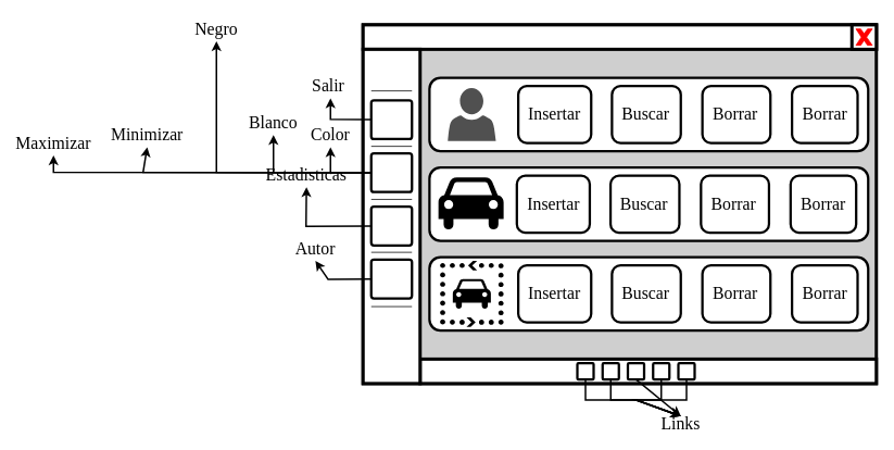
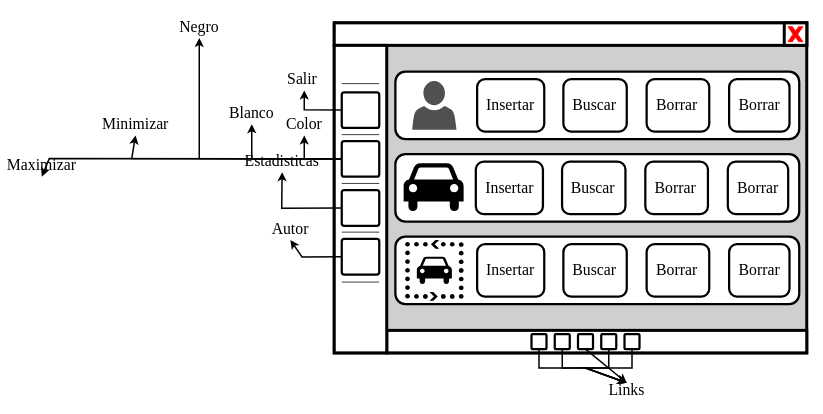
  <mxCell id="0" />
  <mxCell id="1" parent="0" />
  <mxCell id="2" value="" style="rounded=0;whiteSpace=wrap;html=1;strokeWidth=4;strokeColor=#000000;fillColor=#CFCFCF;" parent="1" vertex="1"><mxGeometry x="445" y="30" width="630" height="440" as="geometry" /></mxCell>
  <mxCell id="3" value="" style="rounded=1;whiteSpace=wrap;html=1;strokeWidth=3;" parent="1" vertex="1"><mxGeometry x="526.5" y="315" width="538.5" height="90" as="geometry" /></mxCell>
  <mxCell id="4" value="" style="shape=mxgraph.signs.travel.driving_tour;html=1;pointerEvents=1;fillColor=#000000;strokeColor=none;verticalLabelPosition=bottom;verticalAlign=top;align=center;sketch=0;" parent="1" vertex="1"><mxGeometry x="539.5" y="319.5" width="78" height="81" as="geometry" /></mxCell>
  <mxCell id="5" value="" style="rounded=0;whiteSpace=wrap;html=1;strokeWidth=4;" parent="1" vertex="1"><mxGeometry x="445" y="30" width="630" height="30" as="geometry" /></mxCell>
  <mxCell id="6" value="" style="rounded=0;whiteSpace=wrap;html=1;strokeWidth=4;" parent="1" vertex="1"><mxGeometry x="1045" y="30" width="30" height="30" as="geometry" /></mxCell>
  <mxCell id="7" value="" style="verticalLabelPosition=bottom;verticalAlign=top;html=1;shape=mxgraph.basic.x;strokeColor=#FF0000;fillColor=#FF0000;" parent="1" vertex="1"><mxGeometry x="1050" y="35" width="20" height="20" as="geometry" /></mxCell>
  <mxCell id="8" value="" style="rounded=0;whiteSpace=wrap;html=1;strokeWidth=4;" parent="1" vertex="1"><mxGeometry x="515" y="440" width="560" height="30" as="geometry" /></mxCell>
  <mxCell id="9" value="" style="rounded=1;whiteSpace=wrap;html=1;strokeWidth=3;" parent="1" vertex="1"><mxGeometry x="635.5" y="325" width="89.5" height="70" as="geometry" /></mxCell>
  <mxCell id="10" value="" style="rounded=1;whiteSpace=wrap;html=1;strokeWidth=3;" parent="1" vertex="1"><mxGeometry x="750.5" y="325" width="84.5" height="70" as="geometry" /></mxCell>
  <mxCell id="11" value="" style="rounded=1;whiteSpace=wrap;html=1;strokeWidth=3;" parent="1" vertex="1"><mxGeometry x="861.5" y="325" width="83.5" height="70" as="geometry" /></mxCell>
  <mxCell id="12" value="&lt;font face=&quot;Tahoma&quot; style=&quot;font-size: 21px;&quot;&gt;Insertar&lt;/font&gt;" style="text;html=1;strokeColor=none;fillColor=none;align=center;verticalAlign=middle;whiteSpace=wrap;rounded=0;" parent="1" vertex="1"><mxGeometry x="640.25" y="345" width="80" height="30" as="geometry" /></mxCell>
  <mxCell id="13" value="&lt;font face=&quot;Tahoma&quot; style=&quot;font-size: 21px;&quot;&gt;Buscar&lt;/font&gt;" style="text;html=1;strokeColor=none;fillColor=none;align=center;verticalAlign=middle;whiteSpace=wrap;rounded=0;" parent="1" vertex="1"><mxGeometry x="752" y="345" width="80" height="30" as="geometry" /></mxCell>
  <mxCell id="14" value="&lt;font face=&quot;Tahoma&quot; style=&quot;font-size: 21px;&quot;&gt;Borrar&lt;/font&gt;" style="text;html=1;strokeColor=none;fillColor=none;align=center;verticalAlign=middle;whiteSpace=wrap;rounded=0;" parent="1" vertex="1"><mxGeometry x="861.5" y="345" width="80" height="30" as="geometry" /></mxCell>
  <mxCell id="15" value="" style="rounded=1;whiteSpace=wrap;html=1;strokeWidth=3;" vertex="1" parent="1"><mxGeometry x="971.5" y="325" width="80.5" height="70" as="geometry" /></mxCell>
  <mxCell id="16" value="&lt;font face=&quot;Tahoma&quot; style=&quot;font-size: 21px;&quot;&gt;Borrar&lt;/font&gt;" style="text;html=1;strokeColor=none;fillColor=none;align=center;verticalAlign=middle;whiteSpace=wrap;rounded=0;" vertex="1" parent="1"><mxGeometry x="971.5" y="345" width="80" height="30" as="geometry" /></mxCell>
  <mxCell id="17" value="" style="rounded=1;whiteSpace=wrap;html=1;strokeWidth=3;" vertex="1" parent="1"><mxGeometry x="526.5" y="205" width="538.5" height="90" as="geometry" /></mxCell>
  <mxCell id="18" value="" style="rounded=1;whiteSpace=wrap;html=1;strokeWidth=3;" vertex="1" parent="1"><mxGeometry x="526.5" y="95" width="538.5" height="90" as="geometry" /></mxCell>
  <mxCell id="19" value="&lt;font face=&quot;Tahoma&quot; style=&quot;font-size: 21px;&quot;&gt;Salir&lt;/font&gt;" style="text;html=1;strokeColor=none;fillColor=none;align=center;verticalAlign=middle;whiteSpace=wrap;rounded=0;" vertex="1" parent="1"><mxGeometry x="377" y="90" width="51" height="30" as="geometry" /></mxCell>
  <mxCell id="20" value="&lt;font face=&quot;Tahoma&quot; style=&quot;font-size: 21px;&quot;&gt;Autor&lt;/font&gt;" style="text;html=1;strokeColor=none;fillColor=none;align=center;verticalAlign=middle;whiteSpace=wrap;rounded=0;" vertex="1" parent="1"><mxGeometry x="360" y="289.5" width="53" height="30" as="geometry" /></mxCell>
  <mxCell id="21" value="" style="shape=mxgraph.signs.transportation.car_4;html=1;pointerEvents=1;fillColor=#000000;strokeColor=none;verticalLabelPosition=bottom;verticalAlign=top;align=center;sketch=0;" vertex="1" parent="1"><mxGeometry x="537.5" y="217" width="80" height="66" as="geometry" /></mxCell>
  <mxCell id="22" value="" style="sketch=0;pointerEvents=1;shadow=0;dashed=0;html=1;strokeColor=none;fillColor=#505050;labelPosition=center;verticalLabelPosition=bottom;verticalAlign=top;outlineConnect=0;align=center;shape=mxgraph.office.users.user;" vertex="1" parent="1"><mxGeometry x="549" y="107.5" width="59" height="65" as="geometry" /></mxCell>
  <mxCell id="23" value="" style="rounded=0;whiteSpace=wrap;html=1;strokeWidth=4;" vertex="1" parent="1"><mxGeometry x="445" y="60" width="70" height="410" as="geometry" /></mxCell>
  <mxCell id="24" value="" style="rounded=1;whiteSpace=wrap;html=1;strokeWidth=3;arcSize=7;" vertex="1" parent="1"><mxGeometry x="455" y="122.5" width="50" height="47.5" as="geometry" /></mxCell>
  <mxCell id="25" value="" style="rounded=1;whiteSpace=wrap;html=1;strokeWidth=3;arcSize=7;" vertex="1" parent="1"><mxGeometry x="455" y="187.5" width="50" height="47.5" as="geometry" /></mxCell>
  <mxCell id="26" value="" style="rounded=1;whiteSpace=wrap;html=1;strokeWidth=3;arcSize=7;" vertex="1" parent="1"><mxGeometry x="455" y="253" width="50" height="47.5" as="geometry" /></mxCell>
  <mxCell id="27" value="" style="rounded=1;whiteSpace=wrap;html=1;strokeWidth=3;arcSize=7;" vertex="1" parent="1"><mxGeometry x="455" y="318" width="50" height="47.5" as="geometry" /></mxCell>
  <mxCell id="28" value="" style="endArrow=none;html=1;rounded=0;" edge="1" parent="1"><mxGeometry width="50" height="50" relative="1" as="geometry"><mxPoint x="455" y="179" as="sourcePoint" /><mxPoint x="505" y="179" as="targetPoint" /></mxGeometry></mxCell>
  <mxCell id="29" value="" style="endArrow=none;html=1;rounded=0;" edge="1" parent="1"><mxGeometry width="50" height="50" relative="1" as="geometry"><mxPoint x="455" y="244.1" as="sourcePoint" /><mxPoint x="505" y="244.1" as="targetPoint" /></mxGeometry></mxCell>
  <mxCell id="30" value="" style="endArrow=none;html=1;rounded=0;" edge="1" parent="1"><mxGeometry width="50" height="50" relative="1" as="geometry"><mxPoint x="455" y="309" as="sourcePoint" /><mxPoint x="505" y="309" as="targetPoint" /></mxGeometry></mxCell>
  <mxCell id="31" value="" style="endArrow=none;html=1;rounded=0;" edge="1" parent="1"><mxGeometry width="50" height="50" relative="1" as="geometry"><mxPoint x="455" y="111" as="sourcePoint" /><mxPoint x="505" y="111" as="targetPoint" /></mxGeometry></mxCell>
  <mxCell id="32" value="" style="endArrow=none;html=1;rounded=0;" edge="1" parent="1"><mxGeometry width="50" height="50" relative="1" as="geometry"><mxPoint x="455" y="375.6" as="sourcePoint" /><mxPoint x="505" y="375.6" as="targetPoint" /></mxGeometry></mxCell>
  <mxCell id="33" value="" style="endArrow=classic;html=1;rounded=0;exitX=0;exitY=0.5;exitDx=0;exitDy=0;strokeWidth=2;" edge="1" parent="1" source="24"><mxGeometry width="50" height="50" relative="1" as="geometry"><mxPoint x="455" y="146" as="sourcePoint" /><mxPoint x="405" y="120" as="targetPoint" /><Array as="points"><mxPoint x="405" y="146" /></Array></mxGeometry></mxCell>
  <mxCell id="34" value="" style="endArrow=classic;html=1;rounded=0;strokeWidth=2;exitX=0;exitY=0.5;exitDx=0;exitDy=0;entryX=0.5;entryY=1;entryDx=0;entryDy=0;" edge="1" parent="1" source="25" target="37"><mxGeometry width="50" height="50" relative="1" as="geometry"><mxPoint x="455" y="214" as="sourcePoint" /><mxPoint x="405" y="190" as="targetPoint" /><Array as="points"><mxPoint x="405" y="211" /></Array></mxGeometry></mxCell>
  <mxCell id="35" value="" style="endArrow=classic;html=1;rounded=0;exitX=0;exitY=0.5;exitDx=0;exitDy=0;strokeWidth=2;entryX=0.5;entryY=1;entryDx=0;entryDy=0;" edge="1" parent="1" source="26" target="36"><mxGeometry width="50" height="50" relative="1" as="geometry"><mxPoint x="455" y="278" as="sourcePoint" /><mxPoint x="375" y="260" as="targetPoint" /><Array as="points"><mxPoint x="375" y="277" /></Array></mxGeometry></mxCell>
  <mxCell id="36" value="&lt;font face=&quot;Tahoma&quot; style=&quot;font-size: 21px;&quot;&gt;Estadisticas&lt;/font&gt;" style="text;html=1;strokeColor=none;fillColor=none;align=center;verticalAlign=middle;whiteSpace=wrap;rounded=0;" vertex="1" parent="1"><mxGeometry x="317" y="199" width="117" height="30" as="geometry" /></mxCell>
  <mxCell id="37" value="&lt;font face=&quot;Tahoma&quot; style=&quot;font-size: 21px;&quot;&gt;Color&lt;/font&gt;" style="text;html=1;strokeColor=none;fillColor=none;align=center;verticalAlign=middle;whiteSpace=wrap;rounded=0;" vertex="1" parent="1"><mxGeometry x="375" y="150" width="60" height="30" as="geometry" /></mxCell>
  <mxCell id="38" value="" style="endArrow=classic;html=1;rounded=0;strokeWidth=2;exitX=0;exitY=0.5;exitDx=0;exitDy=0;entryX=0.5;entryY=1;entryDx=0;entryDy=0;" edge="1" parent="1" source="25" target="43"><mxGeometry width="50" height="50" relative="1" as="geometry"><mxPoint x="455" y="214" as="sourcePoint" /><mxPoint x="335" y="190" as="targetPoint" /><Array as="points"><mxPoint x="335" y="211" /></Array></mxGeometry></mxCell>
  <mxCell id="39" value="" style="endArrow=classic;html=1;rounded=0;strokeWidth=2;exitX=0;exitY=0.5;exitDx=0;exitDy=0;entryX=0.5;entryY=1;entryDx=0;entryDy=0;" edge="1" parent="1" source="25" target="44"><mxGeometry width="50" height="50" relative="1" as="geometry"><mxPoint x="395" y="211" as="sourcePoint" /><mxPoint x="265" y="190" as="targetPoint" /><Array as="points"><mxPoint x="265" y="211" /></Array></mxGeometry></mxCell>
  <mxCell id="40" value="" style="endArrow=classic;html=1;rounded=0;strokeWidth=2;exitX=0;exitY=0.5;exitDx=0;exitDy=0;entryX=0.5;entryY=1;entryDx=0;entryDy=0;" edge="1" parent="1" source="25" target="45"><mxGeometry width="50" height="50" relative="1" as="geometry"><mxPoint x="385" y="211" as="sourcePoint" /><mxPoint x="175" y="190" as="targetPoint" /><Array as="points"><mxPoint x="175" y="211" /></Array></mxGeometry></mxCell>
  <mxCell id="41" value="" style="endArrow=classic;html=1;rounded=0;strokeWidth=2;exitX=0;exitY=0.5;exitDx=0;exitDy=0;entryX=0.5;entryY=1;entryDx=0;entryDy=0;" edge="1" parent="1" source="25" target="73"><mxGeometry width="50" height="50" relative="1" as="geometry"><mxPoint x="455" y="212.25" as="sourcePoint" /><mxPoint x="65" y="190" as="targetPoint" /><Array as="points"><mxPoint x="65" y="211" /></Array></mxGeometry></mxCell>
  <mxCell id="42" value="" style="endArrow=classic;html=1;rounded=0;exitX=0;exitY=0.5;exitDx=0;exitDy=0;strokeWidth=2;entryX=0.5;entryY=1;entryDx=0;entryDy=0;" edge="1" parent="1" source="27" target="20"><mxGeometry width="50" height="50" relative="1" as="geometry"><mxPoint x="452" y="341.75" as="sourcePoint" /><mxPoint x="402.5" y="319.5" as="targetPoint" /><Array as="points"><mxPoint x="402" y="342" /></Array></mxGeometry></mxCell>
  <mxCell id="43" value="&lt;font face=&quot;Tahoma&quot; style=&quot;font-size: 21px;&quot;&gt;Blanco&lt;/font&gt;" style="text;html=1;strokeColor=none;fillColor=none;align=center;verticalAlign=middle;whiteSpace=wrap;rounded=0;" vertex="1" parent="1"><mxGeometry x="305" y="135" width="60" height="30" as="geometry" /></mxCell>
  <mxCell id="44" value="&lt;font face=&quot;Tahoma&quot; style=&quot;font-size: 21px;&quot;&gt;Negro&lt;/font&gt;" style="text;html=1;strokeColor=none;fillColor=none;align=center;verticalAlign=middle;whiteSpace=wrap;rounded=0;" vertex="1" parent="1"><mxGeometry x="235" y="20" width="60" height="30" as="geometry" /></mxCell>
  <mxCell id="45" value="&lt;font face=&quot;Tahoma&quot; style=&quot;font-size: 21px;&quot;&gt;Minimizar&lt;/font&gt;" style="text;html=1;strokeColor=none;fillColor=none;align=center;verticalAlign=middle;whiteSpace=wrap;rounded=0;" vertex="1" parent="1"><mxGeometry x="135" y="150" width="90" height="30" as="geometry" /></mxCell>
  <mxCell id="46" value="" style="rounded=1;whiteSpace=wrap;html=1;strokeWidth=3;arcSize=7;" vertex="1" parent="1"><mxGeometry x="708" y="445" width="20" height="20" as="geometry" /></mxCell>
  <mxCell id="47" value="" style="rounded=1;whiteSpace=wrap;html=1;strokeWidth=3;arcSize=7;" vertex="1" parent="1"><mxGeometry x="739" y="445" width="20" height="20" as="geometry" /></mxCell>
  <mxCell id="48" value="" style="rounded=1;whiteSpace=wrap;html=1;strokeWidth=3;arcSize=7;" vertex="1" parent="1"><mxGeometry x="770" y="445" width="20" height="20" as="geometry" /></mxCell>
  <mxCell id="49" value="" style="rounded=1;whiteSpace=wrap;html=1;strokeWidth=3;arcSize=7;" vertex="1" parent="1"><mxGeometry x="801" y="445" width="20" height="20" as="geometry" /></mxCell>
  <mxCell id="50" value="" style="rounded=1;whiteSpace=wrap;html=1;strokeWidth=3;arcSize=7;" vertex="1" parent="1"><mxGeometry x="832" y="445" width="20" height="20" as="geometry" /></mxCell>
  <mxCell id="51" value="" style="rounded=1;whiteSpace=wrap;html=1;strokeWidth=3;" vertex="1" parent="1"><mxGeometry x="633.75" y="215" width="89.5" height="70" as="geometry" /></mxCell>
  <mxCell id="52" value="" style="rounded=1;whiteSpace=wrap;html=1;strokeWidth=3;" vertex="1" parent="1"><mxGeometry x="748.75" y="215" width="84.5" height="70" as="geometry" /></mxCell>
  <mxCell id="53" value="" style="rounded=1;whiteSpace=wrap;html=1;strokeWidth=3;" vertex="1" parent="1"><mxGeometry x="859.75" y="215" width="83.5" height="70" as="geometry" /></mxCell>
  <mxCell id="54" value="&lt;font face=&quot;Tahoma&quot; style=&quot;font-size: 21px;&quot;&gt;Insertar&lt;/font&gt;" style="text;html=1;strokeColor=none;fillColor=none;align=center;verticalAlign=middle;whiteSpace=wrap;rounded=0;" vertex="1" parent="1"><mxGeometry x="638.5" y="235" width="80" height="30" as="geometry" /></mxCell>
  <mxCell id="55" value="&lt;font face=&quot;Tahoma&quot; style=&quot;font-size: 21px;&quot;&gt;Buscar&lt;/font&gt;" style="text;html=1;strokeColor=none;fillColor=none;align=center;verticalAlign=middle;whiteSpace=wrap;rounded=0;" vertex="1" parent="1"><mxGeometry x="750.25" y="235" width="80" height="30" as="geometry" /></mxCell>
  <mxCell id="56" value="&lt;font face=&quot;Tahoma&quot; style=&quot;font-size: 21px;&quot;&gt;Borrar&lt;/font&gt;" style="text;html=1;strokeColor=none;fillColor=none;align=center;verticalAlign=middle;whiteSpace=wrap;rounded=0;" vertex="1" parent="1"><mxGeometry x="859.75" y="235" width="80" height="30" as="geometry" /></mxCell>
  <mxCell id="57" value="" style="rounded=1;whiteSpace=wrap;html=1;strokeWidth=3;" vertex="1" parent="1"><mxGeometry x="969.75" y="215" width="80.5" height="70" as="geometry" /></mxCell>
  <mxCell id="58" value="&lt;font face=&quot;Tahoma&quot; style=&quot;font-size: 21px;&quot;&gt;Borrar&lt;/font&gt;" style="text;html=1;strokeColor=none;fillColor=none;align=center;verticalAlign=middle;whiteSpace=wrap;rounded=0;" vertex="1" parent="1"><mxGeometry x="969.75" y="235" width="80" height="30" as="geometry" /></mxCell>
  <mxCell id="59" value="" style="rounded=1;whiteSpace=wrap;html=1;strokeWidth=3;" vertex="1" parent="1"><mxGeometry x="635.5" y="105" width="89.5" height="70" as="geometry" /></mxCell>
  <mxCell id="60" value="" style="rounded=1;whiteSpace=wrap;html=1;strokeWidth=3;" vertex="1" parent="1"><mxGeometry x="750.5" y="105" width="84.5" height="70" as="geometry" /></mxCell>
  <mxCell id="61" value="" style="rounded=1;whiteSpace=wrap;html=1;strokeWidth=3;" vertex="1" parent="1"><mxGeometry x="861.5" y="105" width="83.5" height="70" as="geometry" /></mxCell>
  <mxCell id="62" value="&lt;font face=&quot;Tahoma&quot; style=&quot;font-size: 21px;&quot;&gt;Insertar&lt;/font&gt;" style="text;html=1;strokeColor=none;fillColor=none;align=center;verticalAlign=middle;whiteSpace=wrap;rounded=0;" vertex="1" parent="1"><mxGeometry x="640.25" y="125" width="80" height="30" as="geometry" /></mxCell>
  <mxCell id="63" value="&lt;font face=&quot;Tahoma&quot; style=&quot;font-size: 21px;&quot;&gt;Buscar&lt;/font&gt;" style="text;html=1;strokeColor=none;fillColor=none;align=center;verticalAlign=middle;whiteSpace=wrap;rounded=0;" vertex="1" parent="1"><mxGeometry x="752" y="125" width="80" height="30" as="geometry" /></mxCell>
  <mxCell id="64" value="&lt;font face=&quot;Tahoma&quot; style=&quot;font-size: 21px;&quot;&gt;Borrar&lt;/font&gt;" style="text;html=1;strokeColor=none;fillColor=none;align=center;verticalAlign=middle;whiteSpace=wrap;rounded=0;" vertex="1" parent="1"><mxGeometry x="861.5" y="125" width="80" height="30" as="geometry" /></mxCell>
  <mxCell id="65" value="" style="rounded=1;whiteSpace=wrap;html=1;strokeWidth=3;" vertex="1" parent="1"><mxGeometry x="971.5" y="105" width="80.5" height="70" as="geometry" /></mxCell>
  <mxCell id="66" value="&lt;font face=&quot;Tahoma&quot; style=&quot;font-size: 21px;&quot;&gt;Borrar&lt;/font&gt;" style="text;html=1;strokeColor=none;fillColor=none;align=center;verticalAlign=middle;whiteSpace=wrap;rounded=0;" vertex="1" parent="1"><mxGeometry x="971.5" y="125" width="80" height="30" as="geometry" /></mxCell>
  <mxCell id="67" value="" style="endArrow=classic;html=1;rounded=0;exitX=0.5;exitY=1;exitDx=0;exitDy=0;strokeWidth=2;entryX=0.5;entryY=0;entryDx=0;entryDy=0;" edge="1" parent="1" source="50" target="69"><mxGeometry width="50" height="50" relative="1" as="geometry"><mxPoint x="837" y="465" as="sourcePoint" /><mxPoint x="780" y="510" as="targetPoint" /><Array as="points"><mxPoint x="842" y="490" /><mxPoint x="780" y="490" /></Array></mxGeometry></mxCell>
  <mxCell id="68" value="" style="endArrow=classic;html=1;rounded=0;exitX=0.5;exitY=1;exitDx=0;exitDy=0;strokeWidth=2;entryX=0.5;entryY=0;entryDx=0;entryDy=0;" edge="1" parent="1" source="46" target="69"><mxGeometry width="50" height="50" relative="1" as="geometry"><mxPoint x="718.5" y="465" as="sourcePoint" /><mxPoint x="656.5" y="510" as="targetPoint" /><Array as="points"><mxPoint x="718" y="490" /><mxPoint x="780" y="490" /></Array></mxGeometry></mxCell>
  <mxCell id="69" value="&lt;font face=&quot;Tahoma&quot; style=&quot;font-size: 21px;&quot;&gt;Links&lt;/font&gt;" style="text;html=1;strokeColor=none;fillColor=none;align=center;verticalAlign=middle;whiteSpace=wrap;rounded=0;" vertex="1" parent="1"><mxGeometry x="805" y="510" width="60" height="20" as="geometry" /></mxCell>
  <mxCell id="70" value="" style="endArrow=classic;html=1;rounded=0;exitX=0.5;exitY=1;exitDx=0;exitDy=0;strokeWidth=2;entryX=0.5;entryY=0;entryDx=0;entryDy=0;" edge="1" parent="1" source="47" target="69"><mxGeometry width="50" height="50" relative="1" as="geometry"><mxPoint x="718.5" y="465" as="sourcePoint" /><mxPoint x="780.5" y="510" as="targetPoint" /><Array as="points"><mxPoint x="749" y="490" /><mxPoint x="780" y="490" /></Array></mxGeometry></mxCell>
  <mxCell id="71" value="" style="endArrow=classic;html=1;rounded=0;exitX=0.5;exitY=1;exitDx=0;exitDy=0;strokeWidth=2;entryX=0.5;entryY=0;entryDx=0;entryDy=0;" edge="1" parent="1" source="49" target="69"><mxGeometry width="50" height="50" relative="1" as="geometry"><mxPoint x="748.75" y="465" as="sourcePoint" /><mxPoint x="779.75" y="510" as="targetPoint" /><Array as="points"><mxPoint x="811" y="490" /><mxPoint x="779.75" y="490" /></Array></mxGeometry></mxCell>
  <mxCell id="72" value="" style="endArrow=classic;html=1;rounded=0;exitX=0.5;exitY=1;exitDx=0;exitDy=0;strokeWidth=2;entryX=0.5;entryY=0;entryDx=0;entryDy=0;" edge="1" parent="1" source="48" target="69"><mxGeometry width="50" height="50" relative="1" as="geometry"><mxPoint x="811.38" y="465" as="sourcePoint" /><mxPoint x="780.13" y="510" as="targetPoint" /><Array as="points" /></mxGeometry></mxCell>
- <mxCell id="73" value="&lt;font face=&quot;Tahoma&quot; style=&quot;font-size: 21px;&quot;&gt;Maximizar&lt;/font&gt;" style="text;html=1;strokeColor=none;fillColor=none;align=center;verticalAlign=middle;whiteSpace=wrap;rounded=0;" vertex="1" parent="1"><mxGeometry x="20" y="160" width="90" height="30" as="geometry" /></mxCell>
+ <mxCell id="73" value="&lt;font face=&quot;Tahoma&quot; style=&quot;font-size: 21px;&quot;&gt;Maximizar&lt;/font&gt;" style="text;html=1;strokeColor=none;fillColor=none;align=center;verticalAlign=middle;whiteSpace=wrap;rounded=0;" vertex="1" parent="1"><mxGeometry x="10" y="205" width="90" height="30" as="geometry" /></mxCell>
